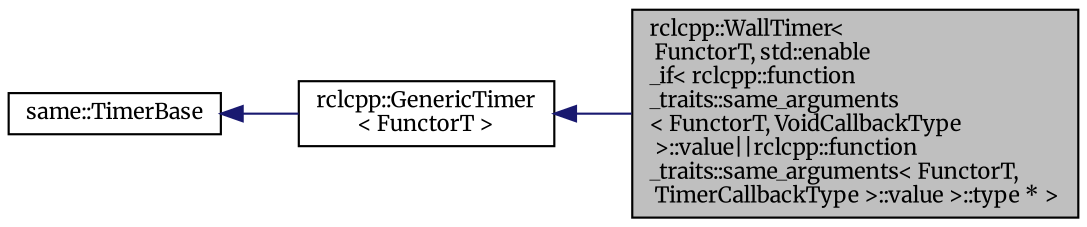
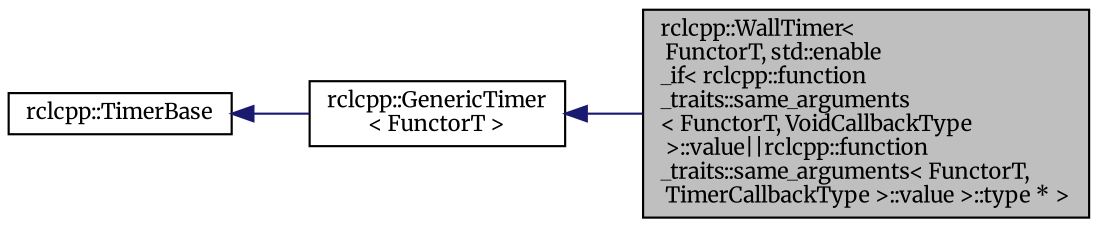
  digraph {
    rankdir=LR
    fontname=Merriweather
    node [color=black fillcolor=white fontname=Merriweather fontsize=10 shape=record style=filled]
    edge [color=midnightblue dir=back fontname=Merriweather fontsize=10 labelfontname=Helvetica labelfontsize=10 style=solid]
    n1 [fillcolor=grey75 fontcolor=black height=0.2 label="rclcpp::WallTimer\<\l FunctorT, std::enable\l_if\< rclcpp::function\l_traits::same_arguments\l\< FunctorT, VoidCallbackType\l \>::value\|\|rclcpp::function\l_traits::same_arguments\< FunctorT,\l TimerCallbackType \>::value \>::type * \>" width=0.4]
    n2 [height=0.2 label="rclcpp::GenericTimer\l\< FunctorT \>" width=0.4]
-   n3 [height=0.2 label="same::TimerBase" width=0.4]
+   n3 [height=0.2 label="rclcpp::TimerBase" width=0.4]
    n2 -> n1
    n3 -> n2
  }
